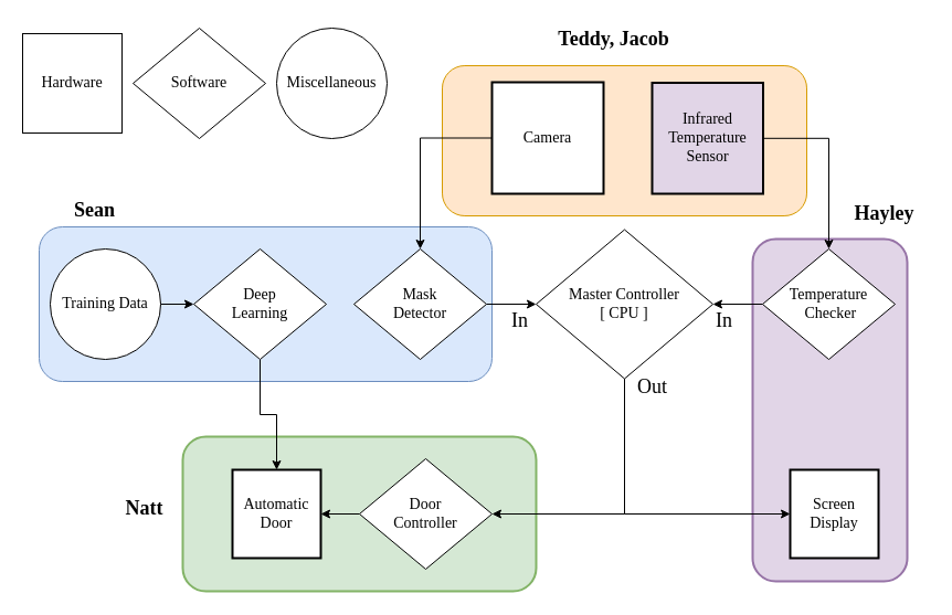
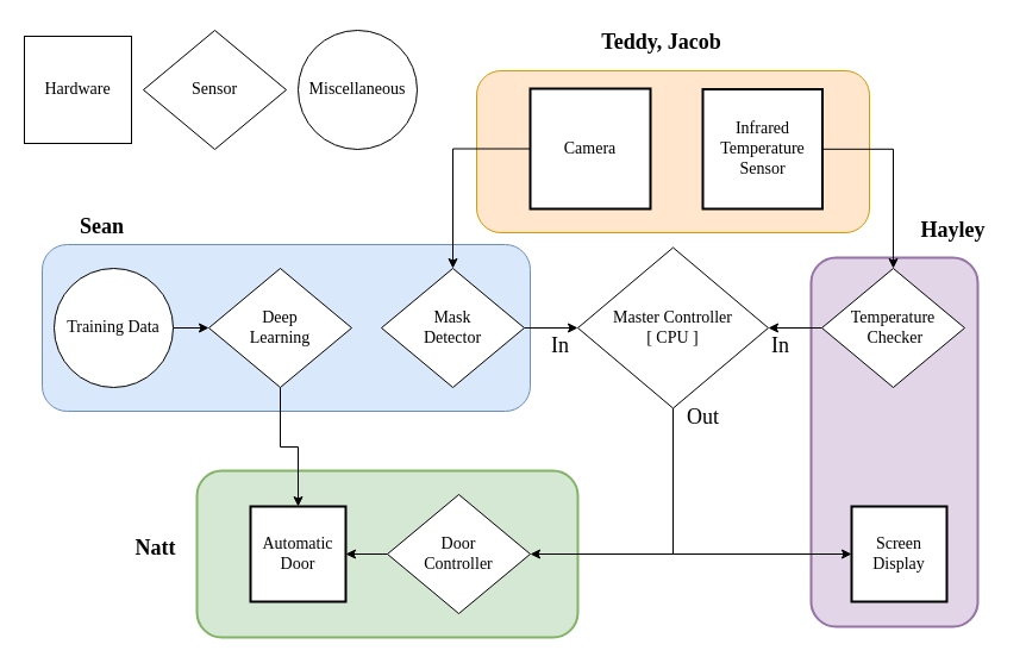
  <mxCell id="0" />
  <mxCell id="1" parent="0" />
  <mxCell id="2" value="" style="rounded=1;whiteSpace=wrap;html=1;shadow=0;strokeWidth=2;fontFamily=Verdana;fontSize=14;fillColor=#d5e8d4;strokeColor=#82b366;" parent="1" vertex="1"><mxGeometry x="165" y="395" width="320" height="140" as="geometry" /></mxCell>
  <mxCell id="3" value="" style="rounded=1;whiteSpace=wrap;html=1;shadow=0;strokeWidth=2;fontFamily=Verdana;fontSize=14;fillColor=#e1d5e7;strokeColor=#9673a6;" parent="1" vertex="1"><mxGeometry x="681" y="216" width="140" height="310" as="geometry" /></mxCell>
  <mxCell id="4" value="" style="rounded=1;whiteSpace=wrap;html=1;fillColor=#ffe6cc;strokeColor=#d79b00;fontFamily=Verdana;fontSize=14;" parent="1" vertex="1"><mxGeometry x="400" y="59" width="330" height="136" as="geometry" /></mxCell>
  <mxCell id="5" value="" style="rounded=1;whiteSpace=wrap;html=1;fillColor=#dae8fc;strokeColor=#6c8ebf;fontFamily=Verdana;fontSize=14;" parent="1" vertex="1"><mxGeometry x="35" y="205" width="410" height="140" as="geometry" /></mxCell>
  <mxCell id="6" style="edgeStyle=orthogonalEdgeStyle;rounded=0;orthogonalLoop=1;jettySize=auto;html=1;entryX=0.5;entryY=0;entryDx=0;entryDy=0;fontFamily=Verdana;fontSize=14;" parent="1" source="7" target="15" edge="1"><mxGeometry relative="1" as="geometry" /></mxCell>
  <mxCell id="7" value="Camera" style="whiteSpace=wrap;html=1;aspect=fixed;strokeWidth=2;fontFamily=Verdana;fontSize=14;" parent="1" vertex="1"><mxGeometry x="445" y="74" width="101" height="101" as="geometry" /></mxCell>
  <mxCell id="8" style="edgeStyle=orthogonalEdgeStyle;rounded=0;orthogonalLoop=1;jettySize=auto;html=1;entryX=0.5;entryY=0;entryDx=0;entryDy=0;fontFamily=Verdana;fontSize=14;" parent="1" source="9" target="20" edge="1"><mxGeometry relative="1" as="geometry"><Array as="points"><mxPoint x="750" y="125" /></Array></mxGeometry></mxCell>
- <mxCell id="9" value="Infrared Temperature Sensor" style="whiteSpace=wrap;html=1;aspect=fixed;strokeWidth=2;fontFamily=Verdana;fontSize=14;fillColor=#e1d5e7;" parent="1" vertex="1"><mxGeometry x="590" y="74.5" width="100.5" height="100.5" as="geometry" /></mxCell>
+ <mxCell id="9" value="Infrared Temperature Sensor" style="whiteSpace=wrap;html=1;aspect=fixed;strokeWidth=2;fontFamily=Verdana;fontSize=14;" parent="1" vertex="1"><mxGeometry x="590" y="74.5" width="100.5" height="100.5" as="geometry" /></mxCell>
  <mxCell id="10" style="edgeStyle=orthogonalEdgeStyle;rounded=0;orthogonalLoop=1;jettySize=auto;html=1;entryX=0;entryY=0.5;entryDx=0;entryDy=0;fontFamily=Verdana;fontSize=14;" parent="1" source="11" target="13" edge="1"><mxGeometry relative="1" as="geometry" /></mxCell>
  <mxCell id="11" value="Training Data" style="ellipse;whiteSpace=wrap;html=1;aspect=fixed;fontFamily=Verdana;fontSize=14;" parent="1" vertex="1"><mxGeometry x="45" y="225" width="100" height="100" as="geometry" /></mxCell>
  <mxCell id="12" style="edgeStyle=orthogonalEdgeStyle;rounded=0;orthogonalLoop=1;jettySize=auto;html=1;fontFamily=Verdana;fontSize=14;" parent="1" source="13" target="21" edge="1"><mxGeometry relative="1" as="geometry" /></mxCell>
  <mxCell id="13" value="Deep &lt;br&gt;Learning" style="rhombus;whiteSpace=wrap;html=1;fontFamily=Verdana;fontSize=14;" parent="1" vertex="1"><mxGeometry x="175" y="225" width="120" height="100" as="geometry" /></mxCell>
  <mxCell id="14" style="edgeStyle=orthogonalEdgeStyle;rounded=0;orthogonalLoop=1;jettySize=auto;html=1;entryX=0;entryY=0.5;entryDx=0;entryDy=0;fontFamily=Verdana;fontSize=14;" parent="1" source="15" target="18" edge="1"><mxGeometry relative="1" as="geometry" /></mxCell>
  <mxCell id="15" value="Mask &lt;br&gt;Detector" style="rhombus;whiteSpace=wrap;html=1;fontFamily=Verdana;fontSize=14;" parent="1" vertex="1"><mxGeometry x="320" y="225" width="120" height="100" as="geometry" /></mxCell>
  <mxCell id="16" style="edgeStyle=orthogonalEdgeStyle;rounded=0;orthogonalLoop=1;jettySize=auto;html=1;entryX=1;entryY=0.5;entryDx=0;entryDy=0;fontFamily=Verdana;fontSize=14;" parent="1" source="18" target="23" edge="1"><mxGeometry relative="1" as="geometry"><Array as="points"><mxPoint x="565" y="465" /></Array></mxGeometry></mxCell>
  <mxCell id="17" style="edgeStyle=orthogonalEdgeStyle;rounded=0;orthogonalLoop=1;jettySize=auto;html=1;entryX=0;entryY=0.5;entryDx=0;entryDy=0;fontFamily=Verdana;fontSize=14;" parent="1" source="18" target="24" edge="1"><mxGeometry relative="1" as="geometry"><Array as="points"><mxPoint x="565" y="465" /><mxPoint x="710" y="465" /></Array></mxGeometry></mxCell>
  <mxCell id="18" value="Master Controller&lt;br style=&quot;font-size: 14px;&quot;&gt;[ CPU ]" style="rhombus;whiteSpace=wrap;html=1;fontFamily=Verdana;fontSize=14;" parent="1" vertex="1"><mxGeometry x="485" y="207.5" width="160" height="135" as="geometry" /></mxCell>
  <mxCell id="19" style="edgeStyle=orthogonalEdgeStyle;rounded=0;orthogonalLoop=1;jettySize=auto;html=1;entryX=1;entryY=0.5;entryDx=0;entryDy=0;fontFamily=Verdana;fontSize=14;" parent="1" source="20" target="18" edge="1"><mxGeometry relative="1" as="geometry" /></mxCell>
  <mxCell id="20" value="Temperature&lt;br style=&quot;font-size: 14px;&quot;&gt;&amp;nbsp;Checker" style="rhombus;whiteSpace=wrap;html=1;fontFamily=Verdana;fontSize=14;" parent="1" vertex="1"><mxGeometry x="690" y="225" width="120" height="100" as="geometry" /></mxCell>
  <mxCell id="21" value="Automatic Door" style="whiteSpace=wrap;html=1;aspect=fixed;rounded=0;shadow=0;strokeWidth=2;fontFamily=Verdana;fontSize=14;" parent="1" vertex="1"><mxGeometry x="210" y="425" width="80" height="80" as="geometry" /></mxCell>
  <mxCell id="22" style="edgeStyle=orthogonalEdgeStyle;rounded=0;orthogonalLoop=1;jettySize=auto;html=1;fontFamily=Verdana;fontSize=14;" parent="1" source="23" target="21" edge="1"><mxGeometry relative="1" as="geometry" /></mxCell>
  <mxCell id="23" value="Door &lt;br&gt;Controller" style="rhombus;whiteSpace=wrap;html=1;fontFamily=Verdana;fontSize=14;" parent="1" vertex="1"><mxGeometry x="325" y="415" width="120" height="100" as="geometry" /></mxCell>
  <mxCell id="24" value="Screen Display" style="whiteSpace=wrap;html=1;aspect=fixed;rounded=0;shadow=0;strokeWidth=2;fontFamily=Verdana;fontSize=14;" parent="1" vertex="1"><mxGeometry x="715" y="425" width="80" height="80" as="geometry" /></mxCell>
  <mxCell id="25" value="Hayley" style="text;html=1;align=center;verticalAlign=middle;resizable=0;points=[];autosize=1;fontSize=18;fontFamily=Verdana;fontStyle=1" parent="1" vertex="1"><mxGeometry x="760" y="177.5" width="80" height="30" as="geometry" /></mxCell>
  <mxCell id="26" value="Natt" style="text;html=1;align=center;verticalAlign=middle;resizable=0;points=[];autosize=1;fontSize=18;fontFamily=Verdana;fontStyle=1" parent="1" vertex="1"><mxGeometry x="100" y="445" width="60" height="30" as="geometry" /></mxCell>
  <mxCell id="27" value="Sean" style="text;html=1;align=center;verticalAlign=middle;resizable=0;points=[];autosize=1;fontFamily=Verdana;fontSize=18;fontStyle=1" parent="1" vertex="1"><mxGeometry x="50" y="175" width="70" height="30" as="geometry" /></mxCell>
  <mxCell id="28" value="Teddy, Jacob" style="text;html=1;align=center;verticalAlign=middle;resizable=0;points=[];autosize=1;fontSize=18;fontFamily=Verdana;fontStyle=1" parent="1" vertex="1"><mxGeometry x="480" y="20" width="150" height="30" as="geometry" /></mxCell>
  <mxCell id="29" value="Hardware" style="whiteSpace=wrap;html=1;aspect=fixed;strokeWidth=1;fontFamily=Verdana;fontSize=14;" parent="1" vertex="1"><mxGeometry x="20" y="30" width="90" height="90" as="geometry" /></mxCell>
- <mxCell id="30" value="Software" style="rhombus;whiteSpace=wrap;html=1;fontFamily=Verdana;fontSize=14;strokeWidth=1;" parent="1" vertex="1"><mxGeometry x="120" y="25" width="120" height="100" as="geometry" /></mxCell>
+ <mxCell id="30" value="Sensor" style="rhombus;whiteSpace=wrap;html=1;fontFamily=Verdana;fontSize=14;strokeWidth=1;" parent="1" vertex="1"><mxGeometry x="120" y="25" width="120" height="100" as="geometry" /></mxCell>
  <mxCell id="31" value="Miscellaneous" style="ellipse;whiteSpace=wrap;html=1;aspect=fixed;fontFamily=Verdana;fontSize=14;strokeWidth=1;" parent="1" vertex="1"><mxGeometry x="250" y="25" width="100" height="100" as="geometry" /></mxCell>
  <mxCell id="32" value="In" style="text;html=1;align=center;verticalAlign=middle;resizable=0;points=[];autosize=1;fontSize=18;fontFamily=Verdana;" parent="1" vertex="1"><mxGeometry x="455" y="275" width="30" height="30" as="geometry" /></mxCell>
  <mxCell id="33" value="In" style="text;html=1;align=center;verticalAlign=middle;resizable=0;points=[];autosize=1;fontSize=18;fontFamily=Verdana;" parent="1" vertex="1"><mxGeometry x="640" y="275" width="30" height="30" as="geometry" /></mxCell>
  <mxCell id="34" value="Out" style="text;html=1;align=center;verticalAlign=middle;resizable=0;points=[];autosize=1;fontSize=18;fontFamily=Verdana;" parent="1" vertex="1"><mxGeometry x="565" y="335" width="50" height="30" as="geometry" /></mxCell>
